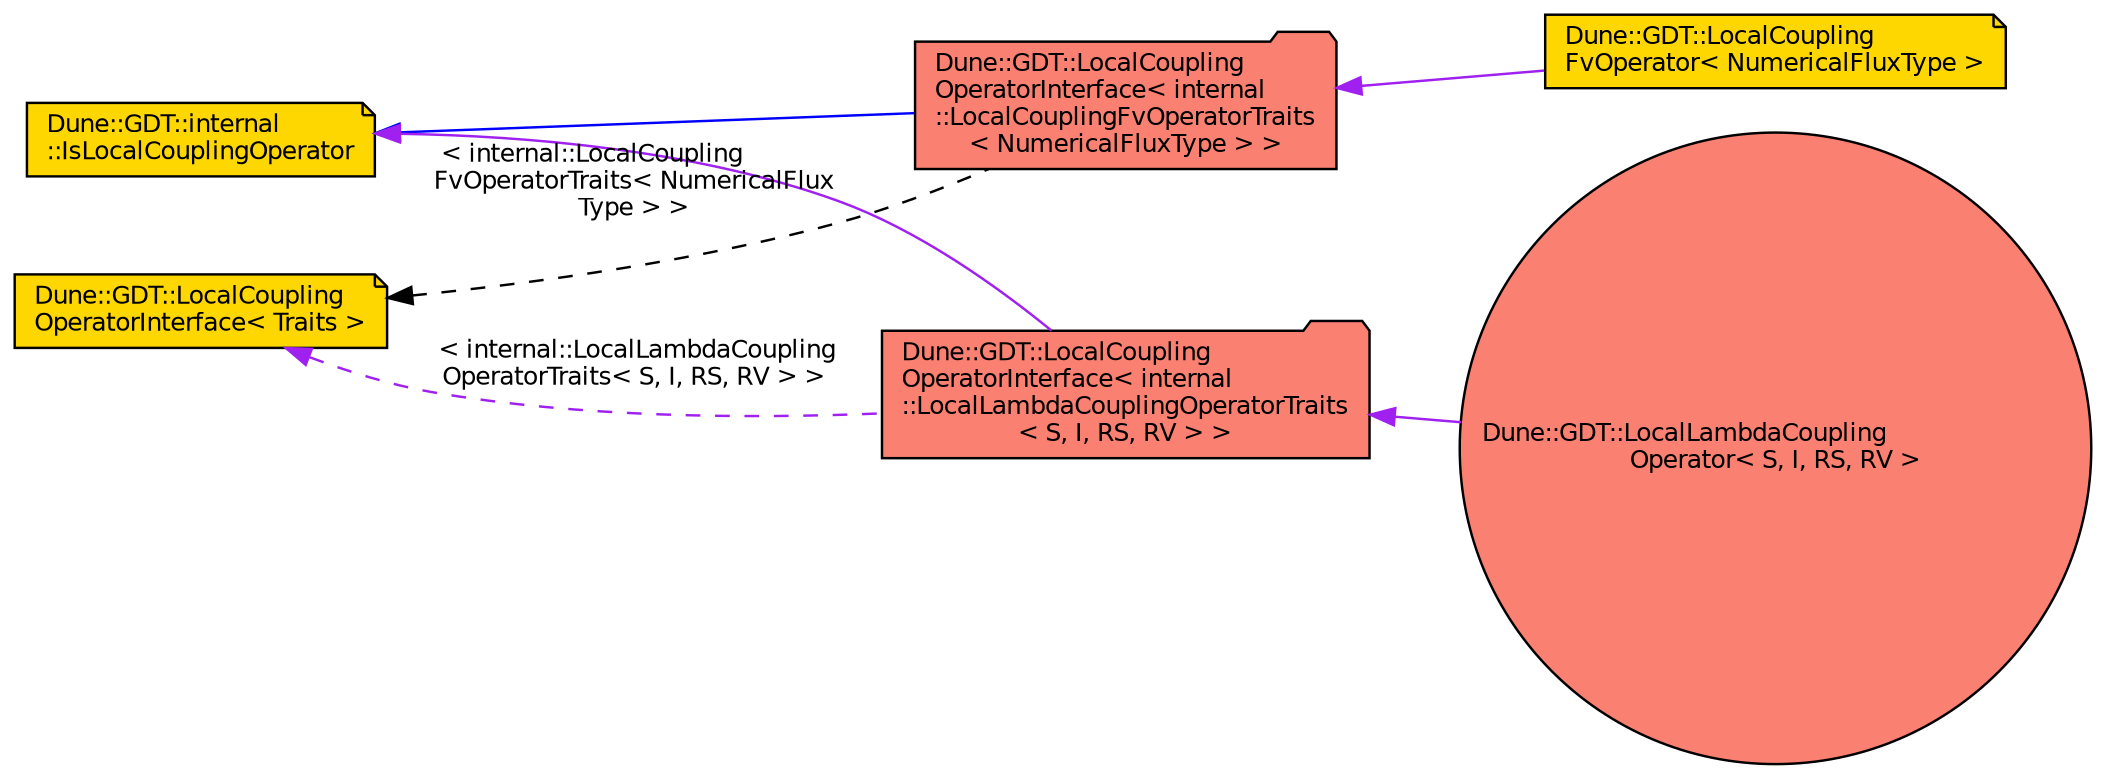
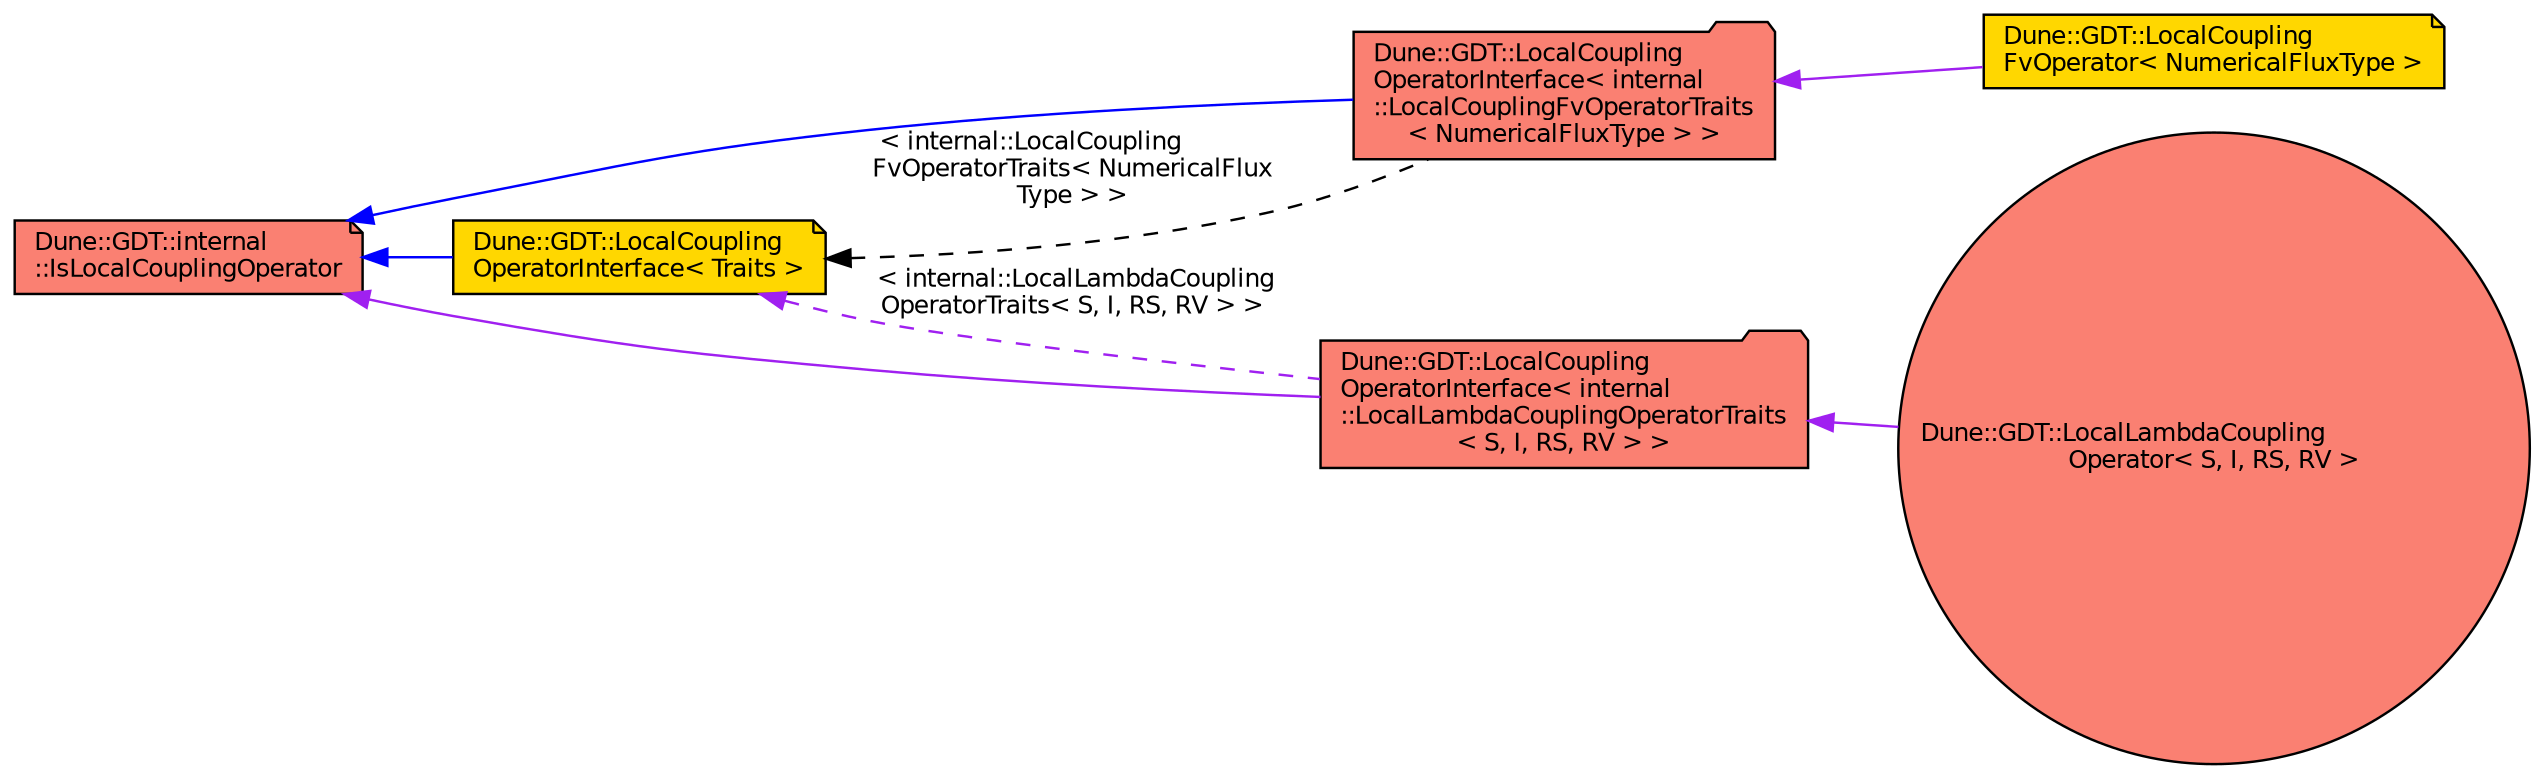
  digraph {
    rankdir=LR
    node [color=black fillcolor=gold fontname=Helvetica fontsize=10 shape=note style=filled]
    edge [color=purple dir=back fontname=Helvetica fontsize=10 labelfontname=Helvetica labelfontsize=10 style=solid]
-   n1 [fontcolor=black height=0.2 label="Dune::GDT::internal\l::IsLocalCouplingOperator" width=0.4]
+   n1 [fillcolor=salmon fontcolor=black height=0.2 label="Dune::GDT::internal\l::IsLocalCouplingOperator" width=0.4]
    n2 [height=0.2 label="Dune::GDT::LocalCoupling\lOperatorInterface\< Traits \>" width=0.4]
    n3 [fillcolor=salmon height=0.2 label="Dune::GDT::LocalCoupling\lOperatorInterface\< internal\l::LocalCouplingFvOperatorTraits\l\< NumericalFluxType \> \>" shape=folder width=0.4]
    n4 [fillcolor=salmon height=0.2 label="Dune::GDT::LocalCoupling\lOperatorInterface\< internal\l::LocalLambdaCouplingOperatorTraits\l\< S, I, RS, RV \> \>" shape=folder width=0.4]
    n5 [height=0.2 label="Dune::GDT::LocalCoupling\lFvOperator\< NumericalFluxType \>" width=0.4]
    n6 [fillcolor=salmon height=0.2 label="Dune::GDT::LocalLambdaCoupling\lOperator\< S, I, RS, RV \>" shape=circle width=0.4]
+   n1 -> n2 [color=blue]
    n1 -> n3 [color=blue]
    n1 -> n4
    n2 -> n3 [color=black label=" \< internal::LocalCoupling\lFvOperatorTraits\< NumericalFlux\lType \> \>" style=dashed]
    n2 -> n4 [label=" \< internal::LocalLambdaCoupling\lOperatorTraits\< S, I, RS, RV \> \>" style=dashed]
    n3 -> n5
    n4 -> n6
  }
